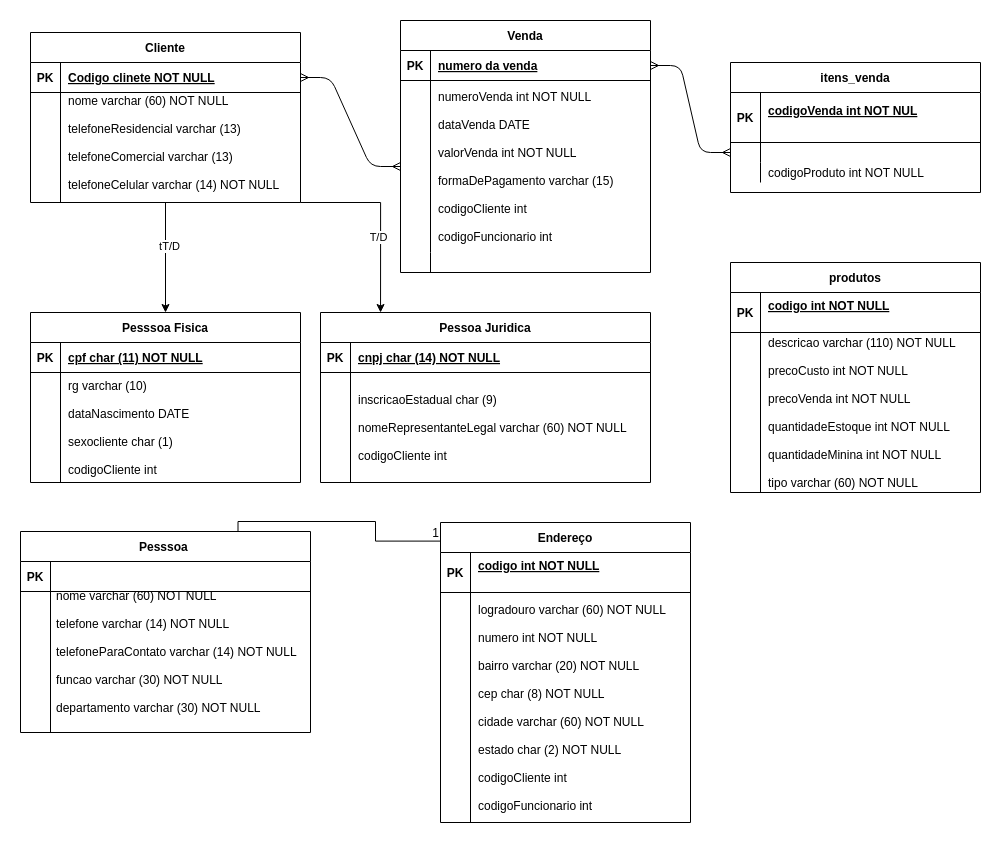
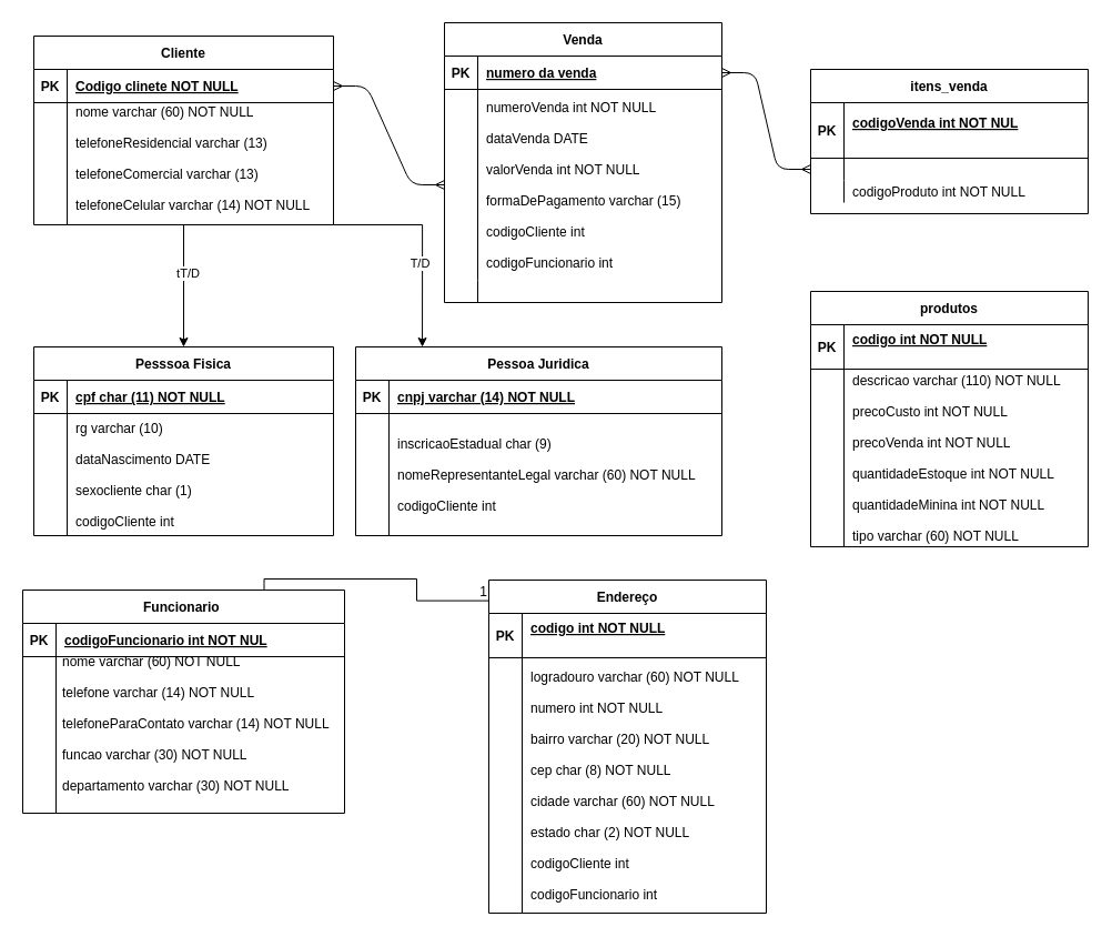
  <mxCell id="0" />
  <mxCell id="1" parent="0" />
  <mxCell id="2" value="" style="edgeStyle=entityRelationEdgeStyle;endArrow=ERmany;startArrow=ERmany;endFill=0;startFill=0;" parent="1" source="29" target="8" edge="1"><mxGeometry width="100" height="100" relative="1" as="geometry"><mxPoint x="360" y="702" as="sourcePoint" /><mxPoint x="460" y="602" as="targetPoint" /></mxGeometry></mxCell>
  <mxCell id="3" value="" style="edgeStyle=entityRelationEdgeStyle;endArrow=ERmany;startArrow=ERmany;endFill=0;startFill=0;" parent="1" source="5" target="18" edge="1"><mxGeometry width="100" height="100" relative="1" as="geometry"><mxPoint x="420" y="162" as="sourcePoint" /><mxPoint x="480" y="187" as="targetPoint" /></mxGeometry></mxCell>
  <mxCell id="4" value="Venda" style="shape=table;startSize=30;container=1;collapsible=1;childLayout=tableLayout;fixedRows=1;rowLines=0;fontStyle=1;align=center;resizeLast=1;" parent="1" vertex="1"><mxGeometry x="400" y="20" width="250" height="252" as="geometry" /></mxCell>
  <mxCell id="5" value="" style="shape=partialRectangle;collapsible=0;dropTarget=0;pointerEvents=0;fillColor=none;points=[[0,0.5],[1,0.5]];portConstraint=eastwest;top=0;left=0;right=0;bottom=1;" parent="4" vertex="1"><mxGeometry y="30" width="250" height="30" as="geometry" /></mxCell>
  <mxCell id="6" value="PK" style="shape=partialRectangle;overflow=hidden;connectable=0;fillColor=none;top=0;left=0;bottom=0;right=0;fontStyle=1;" parent="5" vertex="1"><mxGeometry width="30" height="30" as="geometry"><mxRectangle width="30" height="30" as="alternateBounds" /></mxGeometry></mxCell>
  <mxCell id="7" value="numero da venda" style="shape=partialRectangle;overflow=hidden;connectable=0;fillColor=none;top=0;left=0;bottom=0;right=0;align=left;spacingLeft=6;fontStyle=5;" parent="5" vertex="1"><mxGeometry x="30" width="220" height="30" as="geometry"><mxRectangle width="220" height="30" as="alternateBounds" /></mxGeometry></mxCell>
  <mxCell id="8" value="" style="shape=partialRectangle;collapsible=0;dropTarget=0;pointerEvents=0;fillColor=none;points=[[0,0.5],[1,0.5]];portConstraint=eastwest;top=0;left=0;right=0;bottom=0;" parent="4" vertex="1"><mxGeometry y="60" width="250" height="172" as="geometry" /></mxCell>
  <mxCell id="9" value="" style="shape=partialRectangle;overflow=hidden;connectable=0;fillColor=none;top=0;left=0;bottom=0;right=0;" parent="8" vertex="1"><mxGeometry width="30" height="172" as="geometry"><mxRectangle width="30" height="172" as="alternateBounds" /></mxGeometry></mxCell>
  <mxCell id="10" value="numeroVenda int NOT NULL&#10;&#10;dataVenda DATE&#10;&#10;valorVenda int NOT NULL&#10;&#10;formaDePagamento varchar (15)&#10;&#10;codigoCliente int&#10;&#10;codigoFuncionario int" style="shape=partialRectangle;overflow=hidden;connectable=0;fillColor=none;top=0;left=0;bottom=0;right=0;align=left;spacingLeft=6;" parent="8" vertex="1"><mxGeometry x="30" width="220" height="172" as="geometry"><mxRectangle width="220" height="172" as="alternateBounds" /></mxGeometry></mxCell>
  <mxCell id="11" value="" style="shape=partialRectangle;collapsible=0;dropTarget=0;pointerEvents=0;fillColor=none;points=[[0,0.5],[1,0.5]];portConstraint=eastwest;top=0;left=0;right=0;bottom=0;" parent="4" vertex="1"><mxGeometry y="232" width="250" height="20" as="geometry" /></mxCell>
  <mxCell id="12" value="" style="shape=partialRectangle;overflow=hidden;connectable=0;fillColor=none;top=0;left=0;bottom=0;right=0;" parent="11" vertex="1"><mxGeometry width="30" height="20" as="geometry"><mxRectangle width="30" height="20" as="alternateBounds" /></mxGeometry></mxCell>
  <mxCell id="13" value="" style="shape=partialRectangle;overflow=hidden;connectable=0;fillColor=none;top=0;left=0;bottom=0;right=0;align=left;spacingLeft=6;" parent="11" vertex="1"><mxGeometry x="30" width="220" height="20" as="geometry"><mxRectangle width="220" height="20" as="alternateBounds" /></mxGeometry></mxCell>
  <mxCell id="14" value="itens_venda" style="shape=table;startSize=30;container=1;collapsible=1;childLayout=tableLayout;fixedRows=1;rowLines=0;fontStyle=1;align=center;resizeLast=1;" parent="1" vertex="1"><mxGeometry x="730" y="62" width="250" height="130" as="geometry" /></mxCell>
  <mxCell id="15" value="" style="shape=partialRectangle;collapsible=0;dropTarget=0;pointerEvents=0;fillColor=none;points=[[0,0.5],[1,0.5]];portConstraint=eastwest;top=0;left=0;right=0;bottom=1;" parent="14" vertex="1"><mxGeometry y="30" width="250" height="50" as="geometry" /></mxCell>
  <mxCell id="16" value="PK" style="shape=partialRectangle;overflow=hidden;connectable=0;fillColor=none;top=0;left=0;bottom=0;right=0;fontStyle=1;" parent="15" vertex="1"><mxGeometry width="30" height="50" as="geometry"><mxRectangle width="30" height="50" as="alternateBounds" /></mxGeometry></mxCell>
  <mxCell id="17" value="codigoVenda int NOT NUL&#10;&#09;" style="shape=partialRectangle;overflow=hidden;connectable=0;fillColor=none;top=0;left=0;bottom=0;right=0;align=left;spacingLeft=6;fontStyle=5;" parent="15" vertex="1"><mxGeometry x="30" width="220" height="50" as="geometry"><mxRectangle width="220" height="50" as="alternateBounds" /></mxGeometry></mxCell>
  <mxCell id="18" value="" style="shape=partialRectangle;collapsible=0;dropTarget=0;pointerEvents=0;fillColor=none;points=[[0,0.5],[1,0.5]];portConstraint=eastwest;top=0;left=0;right=0;bottom=0;" parent="14" vertex="1"><mxGeometry y="80" width="250" height="20" as="geometry" /></mxCell>
  <mxCell id="19" value="" style="shape=partialRectangle;overflow=hidden;connectable=0;fillColor=none;top=0;left=0;bottom=0;right=0;" parent="18" vertex="1"><mxGeometry width="30" height="20" as="geometry"><mxRectangle width="30" height="20" as="alternateBounds" /></mxGeometry></mxCell>
  <mxCell id="20" value="" style="shape=partialRectangle;overflow=hidden;connectable=0;fillColor=none;top=0;left=0;bottom=0;right=0;align=left;spacingLeft=6;" parent="18" vertex="1"><mxGeometry x="30" width="220" height="20" as="geometry"><mxRectangle width="220" height="20" as="alternateBounds" /></mxGeometry></mxCell>
  <mxCell id="21" value="" style="shape=partialRectangle;collapsible=0;dropTarget=0;pointerEvents=0;fillColor=none;points=[[0,0.5],[1,0.5]];portConstraint=eastwest;top=0;left=0;right=0;bottom=0;" parent="14" vertex="1"><mxGeometry y="100" width="250" height="20" as="geometry" /></mxCell>
  <mxCell id="22" value="" style="shape=partialRectangle;overflow=hidden;connectable=0;fillColor=none;top=0;left=0;bottom=0;right=0;" parent="21" vertex="1"><mxGeometry width="30" height="20" as="geometry"><mxRectangle width="30" height="20" as="alternateBounds" /></mxGeometry></mxCell>
  <mxCell id="23" value="codigoProduto int NOT NULL" style="shape=partialRectangle;overflow=hidden;connectable=0;fillColor=none;top=0;left=0;bottom=0;right=0;align=left;spacingLeft=6;" parent="21" vertex="1"><mxGeometry x="30" width="220" height="20" as="geometry"><mxRectangle width="220" height="20" as="alternateBounds" /></mxGeometry></mxCell>
  <mxCell id="24" value="" style="edgeStyle=orthogonalEdgeStyle;rounded=0;orthogonalLoop=1;jettySize=auto;html=1;" edge="1" parent="1" source="28" target="42"><mxGeometry relative="1" as="geometry" /></mxCell>
  <mxCell id="25" value="tT/D" style="edgeLabel;html=1;align=center;verticalAlign=middle;resizable=0;points=[];" vertex="1" connectable="0" parent="24"><mxGeometry x="-0.218" y="3" relative="1" as="geometry"><mxPoint as="offset" /></mxGeometry></mxCell>
  <mxCell id="26" value="" style="edgeStyle=orthogonalEdgeStyle;rounded=0;orthogonalLoop=1;jettySize=auto;html=1;entryX=0.182;entryY=0;entryDx=0;entryDy=0;entryPerimeter=0;" edge="1" parent="1" source="28" target="49"><mxGeometry relative="1" as="geometry"><mxPoint x="380" y="302" as="targetPoint" /><Array as="points"><mxPoint x="380" y="202" /></Array></mxGeometry></mxCell>
  <mxCell id="27" value="T/D" style="edgeLabel;html=1;align=center;verticalAlign=middle;resizable=0;points=[];" vertex="1" connectable="0" parent="26"><mxGeometry x="0.211" y="-3" relative="1" as="geometry"><mxPoint as="offset" /></mxGeometry></mxCell>
  <mxCell id="28" value="Cliente" style="shape=table;startSize=30;container=1;collapsible=1;childLayout=tableLayout;fixedRows=1;rowLines=0;fontStyle=1;align=center;resizeLast=1;" parent="1" vertex="1"><mxGeometry x="30" y="32" width="270" height="170" as="geometry" /></mxCell>
  <mxCell id="29" value="" style="shape=partialRectangle;collapsible=0;dropTarget=0;pointerEvents=0;fillColor=none;points=[[0,0.5],[1,0.5]];portConstraint=eastwest;top=0;left=0;right=0;bottom=1;" parent="28" vertex="1"><mxGeometry y="30" width="270" height="30" as="geometry" /></mxCell>
  <mxCell id="30" value="PK" style="shape=partialRectangle;overflow=hidden;connectable=0;fillColor=none;top=0;left=0;bottom=0;right=0;fontStyle=1;" parent="29" vertex="1"><mxGeometry width="30" height="30" as="geometry"><mxRectangle width="30" height="30" as="alternateBounds" /></mxGeometry></mxCell>
  <mxCell id="31" value="Codigo clinete NOT NULL" style="shape=partialRectangle;overflow=hidden;connectable=0;fillColor=none;top=0;left=0;bottom=0;right=0;align=left;spacingLeft=6;fontStyle=5;" parent="29" vertex="1"><mxGeometry x="30" width="240" height="30" as="geometry"><mxRectangle width="240" height="30" as="alternateBounds" /></mxGeometry></mxCell>
  <mxCell id="32" value="" style="shape=partialRectangle;collapsible=0;dropTarget=0;pointerEvents=0;fillColor=none;points=[[0,0.5],[1,0.5]];portConstraint=eastwest;top=0;left=0;right=0;bottom=0;" parent="28" vertex="1"><mxGeometry y="60" width="270" height="110" as="geometry" /></mxCell>
  <mxCell id="33" value="" style="shape=partialRectangle;overflow=hidden;connectable=0;fillColor=none;top=0;left=0;bottom=0;right=0;" parent="32" vertex="1"><mxGeometry width="30" height="110" as="geometry"><mxRectangle width="30" height="110" as="alternateBounds" /></mxGeometry></mxCell>
  <mxCell id="34" value="nome varchar (60) NOT NULL&#10;&#10;telefoneResidencial varchar (13)&#10;&#10;telefoneComercial varchar (13)&#10;&#10;telefoneCelular varchar (14) NOT NULL&#10;" style="shape=partialRectangle;overflow=hidden;connectable=0;fillColor=none;top=0;left=0;bottom=0;right=0;align=left;spacingLeft=6;fontFamily=Helvetica;" parent="32" vertex="1"><mxGeometry x="30" width="240" height="110" as="geometry"><mxRectangle width="240" height="110" as="alternateBounds" /></mxGeometry></mxCell>
  <mxCell id="35" value="produtos" style="shape=table;startSize=30;container=1;collapsible=1;childLayout=tableLayout;fixedRows=1;rowLines=0;fontStyle=1;align=center;resizeLast=1;" vertex="1" parent="1"><mxGeometry x="730" y="262" width="250" height="230" as="geometry" /></mxCell>
  <mxCell id="36" value="" style="shape=partialRectangle;collapsible=0;dropTarget=0;pointerEvents=0;fillColor=none;points=[[0,0.5],[1,0.5]];portConstraint=eastwest;top=0;left=0;right=0;bottom=1;" vertex="1" parent="35"><mxGeometry y="30" width="250" height="40" as="geometry" /></mxCell>
  <mxCell id="37" value="PK" style="shape=partialRectangle;overflow=hidden;connectable=0;fillColor=none;top=0;left=0;bottom=0;right=0;fontStyle=1;" vertex="1" parent="36"><mxGeometry width="30" height="40" as="geometry"><mxRectangle width="30" height="40" as="alternateBounds" /></mxGeometry></mxCell>
  <mxCell id="38" value="codigo int NOT NULL&#10;&#09;" style="shape=partialRectangle;overflow=hidden;connectable=0;fillColor=none;top=0;left=0;bottom=0;right=0;align=left;spacingLeft=6;fontStyle=5;" vertex="1" parent="36"><mxGeometry x="30" width="220" height="40" as="geometry"><mxRectangle width="220" height="40" as="alternateBounds" /></mxGeometry></mxCell>
  <mxCell id="39" value="" style="shape=partialRectangle;collapsible=0;dropTarget=0;pointerEvents=0;fillColor=none;points=[[0,0.5],[1,0.5]];portConstraint=eastwest;top=0;left=0;right=0;bottom=0;" vertex="1" parent="35"><mxGeometry y="70" width="250" height="160" as="geometry" /></mxCell>
  <mxCell id="40" value="" style="shape=partialRectangle;overflow=hidden;connectable=0;fillColor=none;top=0;left=0;bottom=0;right=0;" vertex="1" parent="39"><mxGeometry width="30" height="160" as="geometry"><mxRectangle width="30" height="160" as="alternateBounds" /></mxGeometry></mxCell>
  <mxCell id="41" value="descricao varchar (110) NOT NULL&#10;&#10;precoCusto int NOT NULL&#10; &#10;precoVenda int NOT NULL&#10;&#10;quantidadeEstoque int NOT NULL&#10;&#10;quantidadeMinina int NOT NULL&#10;&#10;tipo varchar (60) NOT NULL" style="shape=partialRectangle;overflow=hidden;connectable=0;fillColor=none;top=0;left=0;bottom=0;right=0;align=left;spacingLeft=6;" vertex="1" parent="39"><mxGeometry x="30" width="220" height="160" as="geometry"><mxRectangle width="220" height="160" as="alternateBounds" /></mxGeometry></mxCell>
  <mxCell id="42" value="Pesssoa Fisica" style="shape=table;startSize=30;container=1;collapsible=1;childLayout=tableLayout;fixedRows=1;rowLines=0;fontStyle=1;align=center;resizeLast=1;" vertex="1" parent="1"><mxGeometry x="30" y="312" width="270" height="170" as="geometry" /></mxCell>
  <mxCell id="43" value="" style="shape=partialRectangle;collapsible=0;dropTarget=0;pointerEvents=0;fillColor=none;points=[[0,0.5],[1,0.5]];portConstraint=eastwest;top=0;left=0;right=0;bottom=1;" vertex="1" parent="42"><mxGeometry y="30" width="270" height="30" as="geometry" /></mxCell>
  <mxCell id="44" value="PK" style="shape=partialRectangle;overflow=hidden;connectable=0;fillColor=none;top=0;left=0;bottom=0;right=0;fontStyle=1;" vertex="1" parent="43"><mxGeometry width="30" height="30" as="geometry"><mxRectangle width="30" height="30" as="alternateBounds" /></mxGeometry></mxCell>
  <mxCell id="45" value="cpf char (11) NOT NULL" style="shape=partialRectangle;overflow=hidden;connectable=0;fillColor=none;top=0;left=0;bottom=0;right=0;align=left;spacingLeft=6;fontStyle=5;" vertex="1" parent="43"><mxGeometry x="30" width="240" height="30" as="geometry"><mxRectangle width="240" height="30" as="alternateBounds" /></mxGeometry></mxCell>
  <mxCell id="46" value="" style="shape=partialRectangle;collapsible=0;dropTarget=0;pointerEvents=0;fillColor=none;points=[[0,0.5],[1,0.5]];portConstraint=eastwest;top=0;left=0;right=0;bottom=0;" vertex="1" parent="42"><mxGeometry y="60" width="270" height="110" as="geometry" /></mxCell>
  <mxCell id="47" value="" style="shape=partialRectangle;overflow=hidden;connectable=0;fillColor=none;top=0;left=0;bottom=0;right=0;" vertex="1" parent="46"><mxGeometry width="30" height="110" as="geometry"><mxRectangle width="30" height="110" as="alternateBounds" /></mxGeometry></mxCell>
  <mxCell id="48" value="rg varchar (10)&#10;&#10;dataNascimento DATE&#10;&#10;sexocliente char (1)&#10;&#10;codigoCliente int" style="shape=partialRectangle;overflow=hidden;connectable=0;fillColor=none;top=0;left=0;bottom=0;right=0;align=left;spacingLeft=6;fontFamily=Helvetica;" vertex="1" parent="46"><mxGeometry x="30" width="240" height="110" as="geometry"><mxRectangle width="240" height="110" as="alternateBounds" /></mxGeometry></mxCell>
  <mxCell id="49" value="Pessoa Juridica" style="shape=table;startSize=30;container=1;collapsible=1;childLayout=tableLayout;fixedRows=1;rowLines=0;fontStyle=1;align=center;resizeLast=1;" vertex="1" parent="1"><mxGeometry x="320" y="312" width="330" height="170" as="geometry" /></mxCell>
  <mxCell id="50" value="" style="shape=partialRectangle;collapsible=0;dropTarget=0;pointerEvents=0;fillColor=none;points=[[0,0.5],[1,0.5]];portConstraint=eastwest;top=0;left=0;right=0;bottom=1;" vertex="1" parent="49"><mxGeometry y="30" width="330" height="30" as="geometry" /></mxCell>
  <mxCell id="51" value="PK" style="shape=partialRectangle;overflow=hidden;connectable=0;fillColor=none;top=0;left=0;bottom=0;right=0;fontStyle=1;" vertex="1" parent="50"><mxGeometry width="30" height="30" as="geometry"><mxRectangle width="30" height="30" as="alternateBounds" /></mxGeometry></mxCell>
- <mxCell id="52" value="cnpj char (14) NOT NULL" style="shape=partialRectangle;overflow=hidden;connectable=0;fillColor=none;top=0;left=0;bottom=0;right=0;align=left;spacingLeft=6;fontStyle=5;" vertex="1" parent="50"><mxGeometry x="30" width="300" height="30" as="geometry"><mxRectangle width="300" height="30" as="alternateBounds" /></mxGeometry></mxCell>
+ <mxCell id="52" value="cnpj varchar (14) NOT NULL" style="shape=partialRectangle;overflow=hidden;connectable=0;fillColor=none;top=0;left=0;bottom=0;right=0;align=left;spacingLeft=6;fontStyle=5;" vertex="1" parent="50"><mxGeometry x="30" width="300" height="30" as="geometry"><mxRectangle width="300" height="30" as="alternateBounds" /></mxGeometry></mxCell>
  <mxCell id="53" value="" style="shape=partialRectangle;collapsible=0;dropTarget=0;pointerEvents=0;fillColor=none;points=[[0,0.5],[1,0.5]];portConstraint=eastwest;top=0;left=0;right=0;bottom=0;" vertex="1" parent="49"><mxGeometry y="60" width="330" height="110" as="geometry" /></mxCell>
  <mxCell id="54" value="" style="shape=partialRectangle;overflow=hidden;connectable=0;fillColor=none;top=0;left=0;bottom=0;right=0;" vertex="1" parent="53"><mxGeometry width="30" height="110" as="geometry"><mxRectangle width="30" height="110" as="alternateBounds" /></mxGeometry></mxCell>
  <mxCell id="55" value="inscricaoEstadual char (9)&#10;&#10;nomeRepresentanteLegal varchar (60) NOT NULL&#10;&#10;codigoCliente int" style="shape=partialRectangle;overflow=hidden;connectable=0;fillColor=none;top=0;left=0;bottom=0;right=0;align=left;spacingLeft=6;fontFamily=Helvetica;" vertex="1" parent="53"><mxGeometry x="30" width="300" height="110" as="geometry"><mxRectangle width="300" height="110" as="alternateBounds" /></mxGeometry></mxCell>
- <mxCell id="56" value="Pesssoa " style="shape=table;startSize=30;container=1;collapsible=1;childLayout=tableLayout;fixedRows=1;rowLines=0;fontStyle=1;align=center;resizeLast=1;" vertex="1" parent="1"><mxGeometry y="531" width="290" height="201" as="geometry" x="20" /></mxCell>
+ <mxCell id="56" value="Funcionario " style="shape=table;startSize=30;container=1;collapsible=1;childLayout=tableLayout;fixedRows=1;rowLines=0;fontStyle=1;align=center;resizeLast=1;" vertex="1" parent="1"><mxGeometry y="531" width="290" height="201" as="geometry" x="20" /></mxCell>
  <mxCell id="57" value="" style="shape=partialRectangle;collapsible=0;dropTarget=0;pointerEvents=0;fillColor=none;points=[[0,0.5],[1,0.5]];portConstraint=eastwest;top=0;left=0;right=0;bottom=1;" vertex="1" parent="56"><mxGeometry y="30" width="290" height="30" as="geometry" /></mxCell>
  <mxCell id="58" value="PK" style="shape=partialRectangle;overflow=hidden;connectable=0;fillColor=none;top=0;left=0;bottom=0;right=0;fontStyle=1;" vertex="1" parent="57"><mxGeometry width="30" height="30" as="geometry"><mxRectangle width="30" height="30" as="alternateBounds" /></mxGeometry></mxCell>
+ <mxCell id="59" value="codigoFuncionario int NOT NUL" style="shape=partialRectangle;overflow=hidden;connectable=0;fillColor=none;top=0;left=0;bottom=0;right=0;align=left;spacingLeft=6;fontStyle=5;" vertex="1" parent="57"><mxGeometry x="30" width="260" height="30" as="geometry"><mxRectangle width="260" height="30" as="alternateBounds" /></mxGeometry></mxCell>
  <mxCell id="60" value="" style="shape=partialRectangle;collapsible=0;dropTarget=0;pointerEvents=0;fillColor=none;points=[[0,0.5],[1,0.5]];portConstraint=eastwest;top=0;left=0;right=0;bottom=0;" vertex="1" parent="56"><mxGeometry y="60" width="290" height="141" as="geometry" /></mxCell>
  <mxCell id="61" value="" style="shape=partialRectangle;overflow=hidden;connectable=0;fillColor=none;top=0;left=0;bottom=0;right=0;" vertex="1" parent="60"><mxGeometry width="30" height="141" as="geometry"><mxRectangle width="30" height="141" as="alternateBounds" /></mxGeometry></mxCell>
  <mxCell id="62" value="nome varchar (60) NOT NULL&#10;&#10;telefone varchar (14) NOT NULL&#10;&#10;telefoneParaContato varchar (14) NOT NULL &#10;&#10;funcao varchar (30) NOT NULL&#10;&#10;departamento varchar (30) NOT NULL" style="shape=partialRectangle;overflow=hidden;connectable=0;fillColor=none;top=0;left=0;bottom=0;right=0;align=left;spacingLeft=6;fontFamily=Helvetica;spacingTop=-21;spacing=0;spacingBottom=0;spacingRight=0;" vertex="1" parent="60"><mxGeometry x="30" width="260" height="141" as="geometry"><mxRectangle width="260" height="141" as="alternateBounds" /></mxGeometry></mxCell>
  <mxCell id="63" value="" style="endArrow=none;html=1;rounded=0;edgeStyle=orthogonalEdgeStyle;entryX=0.001;entryY=0.062;entryDx=0;entryDy=0;entryPerimeter=0;exitX=0.75;exitY=0;exitDx=0;exitDy=0;" edge="1" parent="1" source="56" target="65"><mxGeometry relative="1" as="geometry"><mxPoint x="240" y="502" as="sourcePoint" /><mxPoint x="411.54" y="602.382" as="targetPoint" /></mxGeometry></mxCell>
  <mxCell id="64" value="1" style="resizable=0;html=1;whiteSpace=wrap;align=right;verticalAlign=bottom;" connectable="0" vertex="1" parent="63"><mxGeometry x="1" relative="1" as="geometry" /></mxCell>
  <mxCell id="65" value="Endereço" style="shape=table;startSize=30;container=1;collapsible=1;childLayout=tableLayout;fixedRows=1;rowLines=0;fontStyle=1;align=center;resizeLast=1;" vertex="1" parent="1"><mxGeometry x="440" y="522" width="250" height="300" as="geometry" /></mxCell>
  <mxCell id="66" value="" style="shape=partialRectangle;collapsible=0;dropTarget=0;pointerEvents=0;fillColor=none;points=[[0,0.5],[1,0.5]];portConstraint=eastwest;top=0;left=0;right=0;bottom=1;" vertex="1" parent="65"><mxGeometry y="30" width="250" height="40" as="geometry" /></mxCell>
  <mxCell id="67" value="PK" style="shape=partialRectangle;overflow=hidden;connectable=0;fillColor=none;top=0;left=0;bottom=0;right=0;fontStyle=1;" vertex="1" parent="66"><mxGeometry width="30" height="40" as="geometry"><mxRectangle width="30" height="40" as="alternateBounds" /></mxGeometry></mxCell>
  <mxCell id="68" value="codigo int NOT NULL&#10;&#09;" style="shape=partialRectangle;overflow=hidden;connectable=0;fillColor=none;top=0;left=0;bottom=0;right=0;align=left;spacingLeft=6;fontStyle=5;" vertex="1" parent="66"><mxGeometry x="30" width="220" height="40" as="geometry"><mxRectangle width="220" height="40" as="alternateBounds" /></mxGeometry></mxCell>
  <mxCell id="69" value="" style="shape=partialRectangle;collapsible=0;dropTarget=0;pointerEvents=0;fillColor=none;points=[[0,0.5],[1,0.5]];portConstraint=eastwest;top=0;left=0;right=0;bottom=0;" vertex="1" parent="65"><mxGeometry y="70" width="250" height="230" as="geometry" /></mxCell>
  <mxCell id="70" value="" style="shape=partialRectangle;overflow=hidden;connectable=0;fillColor=none;top=0;left=0;bottom=0;right=0;" vertex="1" parent="69"><mxGeometry width="30" height="230" as="geometry"><mxRectangle width="30" height="230" as="alternateBounds" /></mxGeometry></mxCell>
  <mxCell id="71" value="logradouro varchar (60) NOT NULL&#10;&#10;numero int NOT NULL&#10;&#10;bairro varchar (20) NOT NULL&#10;&#10;cep char (8) NOT NULL&#10;&#10;cidade varchar (60) NOT NULL&#10;&#10;estado char (2) NOT NULL&#10;&#10;codigoCliente int&#10;&#10;codigoFuncionario int" style="shape=partialRectangle;overflow=hidden;connectable=0;fillColor=none;top=0;left=0;bottom=0;right=0;align=left;spacingLeft=6;" vertex="1" parent="69"><mxGeometry x="30" width="220" height="230" as="geometry"><mxRectangle width="220" height="230" as="alternateBounds" /></mxGeometry></mxCell>
